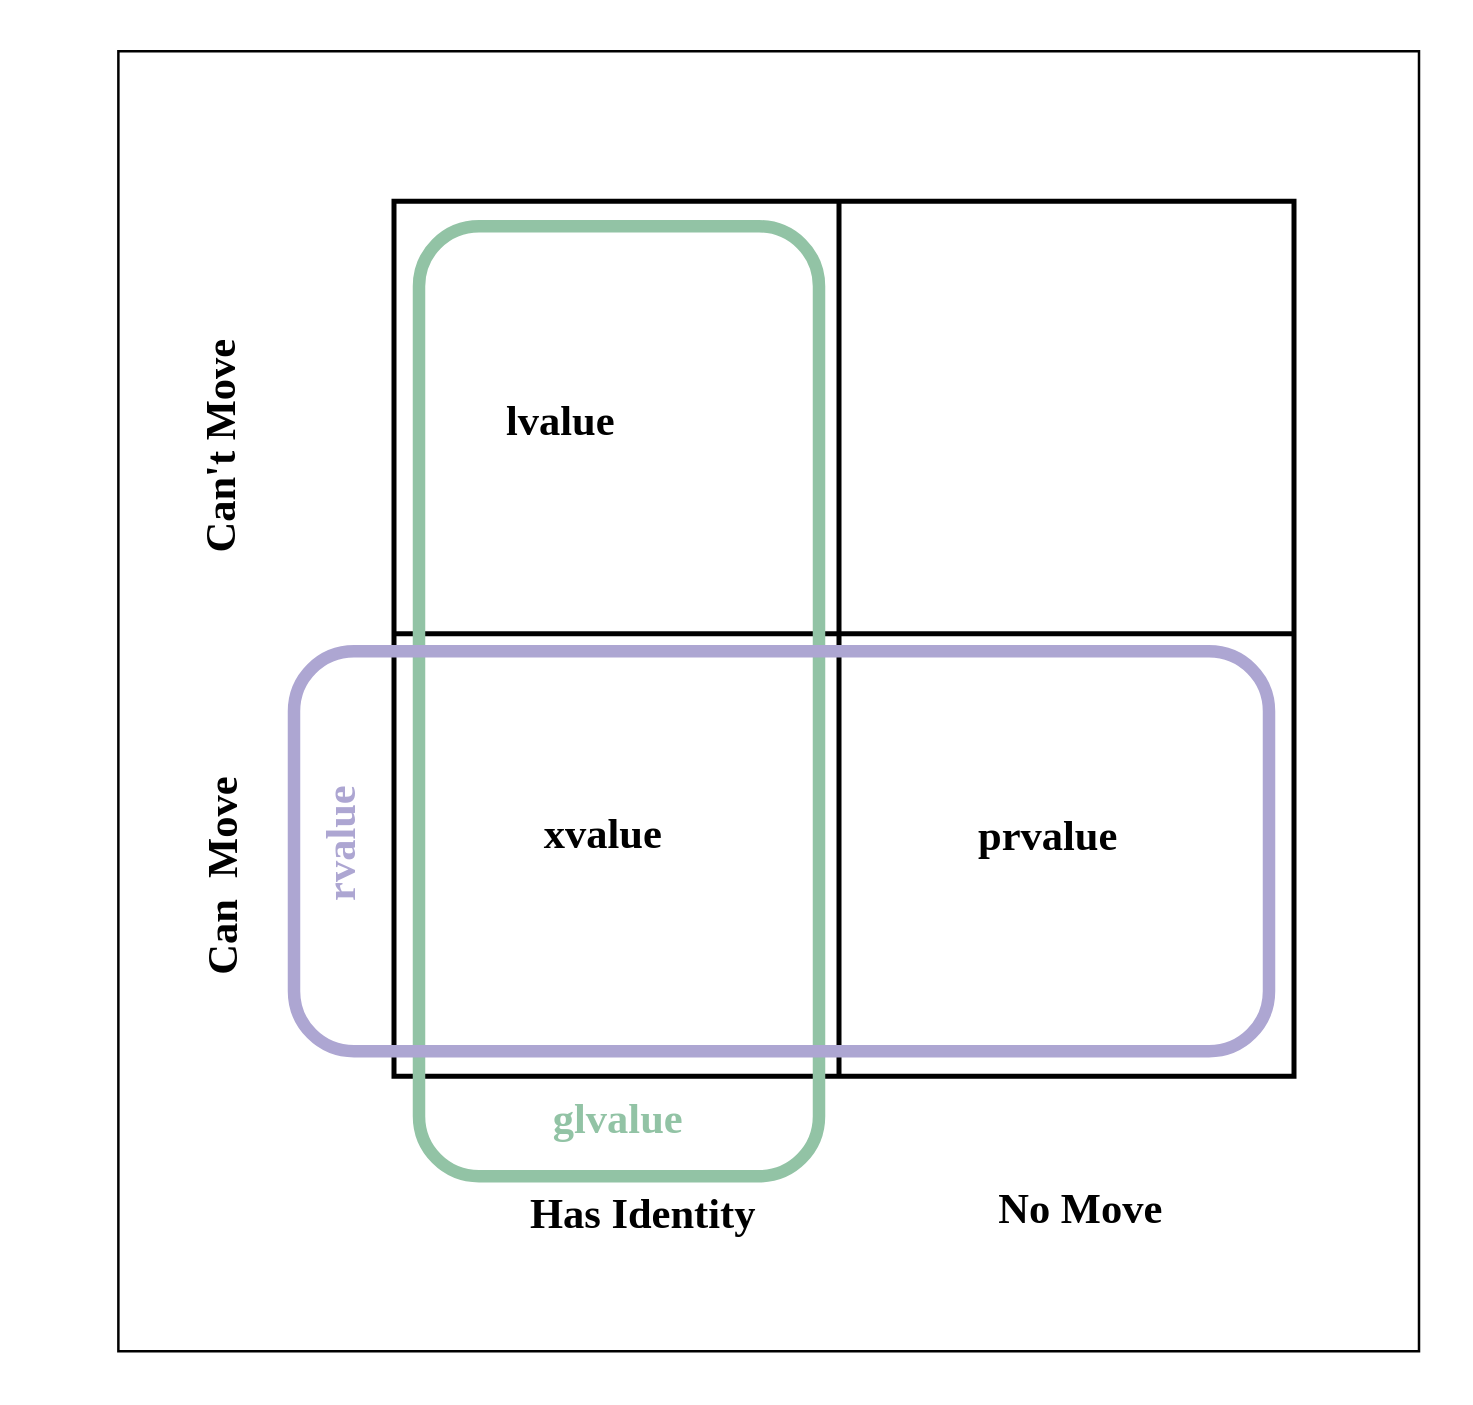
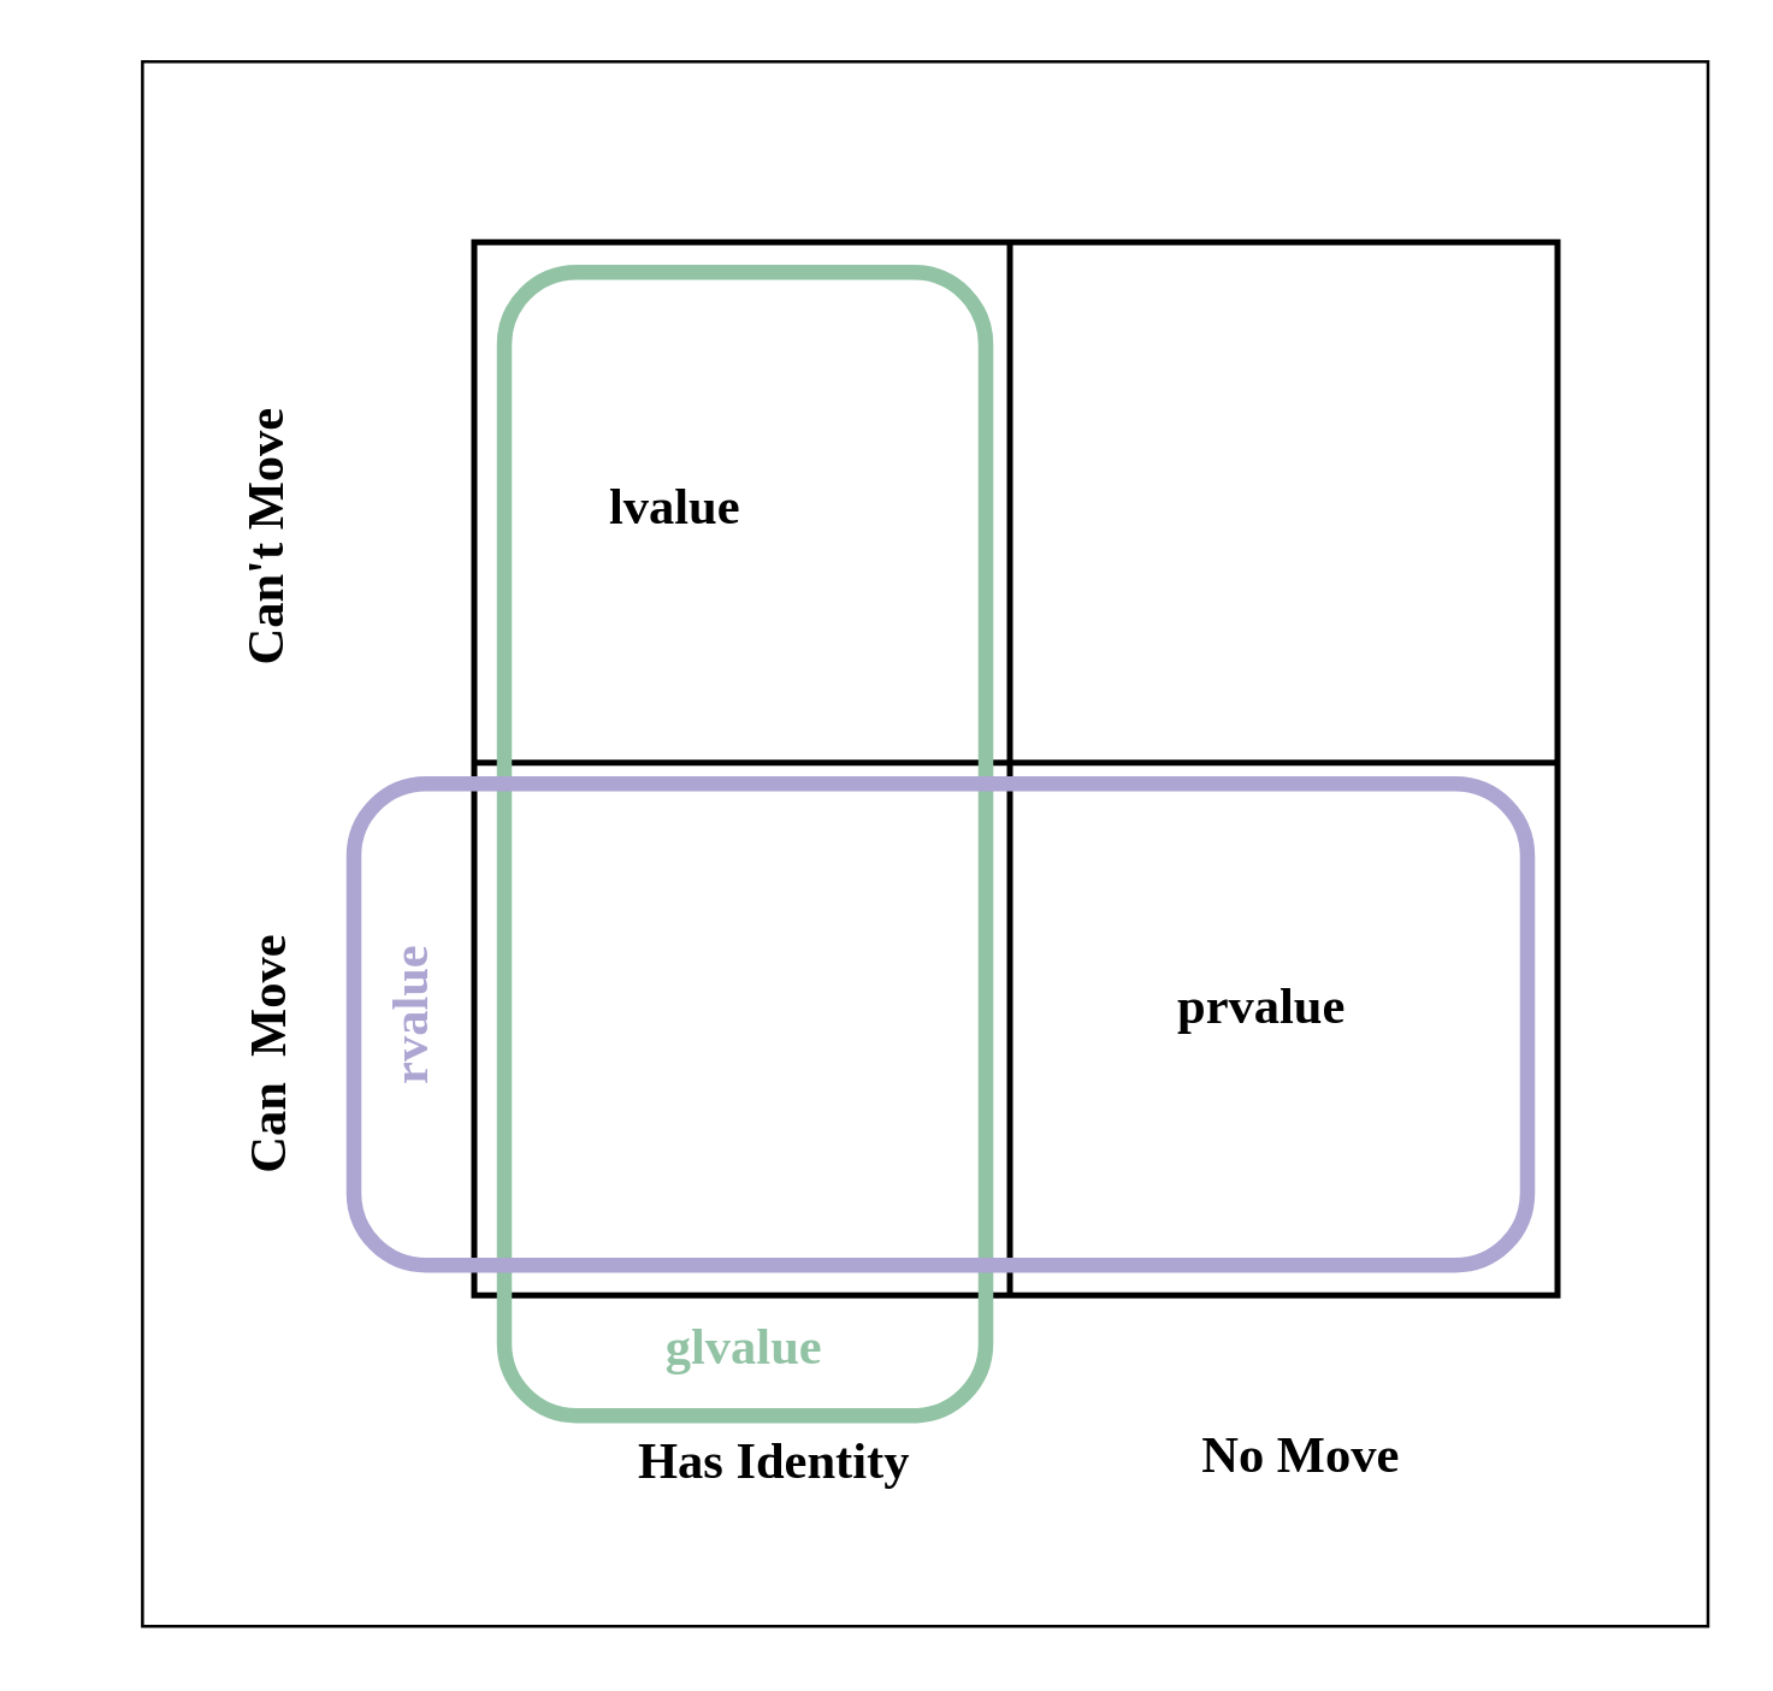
  <mxCell id="0" />
  <mxCell id="1" parent="0" />
  <mxCell id="2" value="" style="shape=internalStorage;whiteSpace=wrap;html=1;backgroundOutline=1;dx=178;dy=173;strokeWidth=2;" parent="1" vertex="1"><mxGeometry x="157" y="80" width="360" height="350" as="geometry" /></mxCell>
  <mxCell id="3" value="&lt;div style=&quot;font-size: 17px;&quot;&gt;Can&amp;nbsp; Move&lt;/div&gt;&lt;div style=&quot;font-size: 17px;&quot;&gt;&lt;br style=&quot;font-size: 17px;&quot;&gt;&lt;/div&gt;" style="text;html=1;strokeColor=none;fillColor=none;align=center;verticalAlign=middle;whiteSpace=wrap;rounded=0;rotation=270;fontSize=17;fontFamily=Verdana;fontStyle=1" parent="1" vertex="1"><mxGeometry x="31.75" y="324.25" width="135" height="52.5" as="geometry" /></mxCell>
  <mxCell id="4" value="&lt;div&gt;Can't Move&lt;/div&gt;" style="text;html=1;strokeColor=none;fillColor=none;align=center;verticalAlign=middle;whiteSpace=wrap;rounded=0;rotation=270;fontSize=17;fontFamily=Verdana;fontStyle=1" parent="1" vertex="1"><mxGeometry x="20.75" y="152.25" width="135" height="52.5" as="geometry" /></mxCell>
  <mxCell id="5" value="No Move" style="text;html=1;strokeColor=none;fillColor=none;align=center;verticalAlign=middle;whiteSpace=wrap;rounded=0;fontFamily=Verdana;fontSize=17;fontStyle=1" parent="1" vertex="1"><mxGeometry x="367" y="474" width="130" height="20" as="geometry" /></mxCell>
  <mxCell id="6" value="Has Identity" style="text;html=1;strokeColor=none;fillColor=none;align=center;verticalAlign=middle;whiteSpace=wrap;rounded=0;fontFamily=Verdana;fontSize=17;fontStyle=1" parent="1" vertex="1"><mxGeometry x="192" y="476" width="130" height="20" as="geometry" /></mxCell>
  <mxCell id="7" value="lvalue" style="text;html=1;strokeColor=none;fillColor=none;align=center;verticalAlign=middle;whiteSpace=wrap;rounded=0;fontFamily=Verdana;fontSize=17;fontStyle=1" parent="1" vertex="1"><mxGeometry x="194" y="159.25" width="60" height="20" as="geometry" /></mxCell>
- <mxCell id="8" value="xvalue" style="text;html=1;strokeColor=none;fillColor=none;align=center;verticalAlign=middle;whiteSpace=wrap;rounded=0;fontFamily=Verdana;fontSize=17;fontStyle=1" parent="1" vertex="1"><mxGeometry x="211" y="324.25" width="60" height="20" as="geometry" /></mxCell>
  <mxCell id="9" value="prvalue" style="text;html=1;strokeColor=none;fillColor=none;align=center;verticalAlign=middle;whiteSpace=wrap;rounded=0;fontFamily=Verdana;fontSize=17;fontStyle=1" parent="1" vertex="1"><mxGeometry x="389" y="325.25" width="60" height="20" as="geometry" /></mxCell>
  <mxCell id="10" value="" style="rounded=1;whiteSpace=wrap;html=1;fontFamily=Verdana;fontSize=17;fillColor=none;strokeColor=#92c3a5;strokeWidth=5;" parent="1" vertex="1"><mxGeometry x="167" y="90" width="160" height="380" as="geometry" /></mxCell>
  <mxCell id="11" value="" style="rounded=1;whiteSpace=wrap;html=1;strokeColor=#ada6d2;strokeWidth=5;fillColor=none;fontFamily=Verdana;fontSize=17;" parent="1" vertex="1"><mxGeometry x="117" y="260" width="390" height="160" as="geometry" /></mxCell>
  <mxCell id="12" value="glvalue" style="text;html=1;align=center;verticalAlign=middle;whiteSpace=wrap;rounded=0;fontFamily=Verdana;fontSize=17;fillColor=none;strokeWidth=3;fontStyle=1;fontColor=#92c3a5;" parent="1" vertex="1"><mxGeometry x="207" y="433" width="80" height="30" as="geometry" /></mxCell>
  <mxCell id="13" value="rvalue" style="text;html=1;strokeColor=none;fillColor=none;align=center;verticalAlign=middle;whiteSpace=wrap;rounded=0;fontFamily=Verdana;fontSize=17;fontColor=#ada6d2;fontStyle=1;rotation=270;" parent="1" vertex="1"><mxGeometry x="97" y="327.25" width="80" height="20" as="geometry" /></mxCell>
  <mxCell id="14" value="" style="rounded=0;whiteSpace=wrap;html=1;fillColor=none;" vertex="1" parent="1"><mxGeometry x="46.75" y="20" width="520.25" height="520" as="geometry" /></mxCell>
